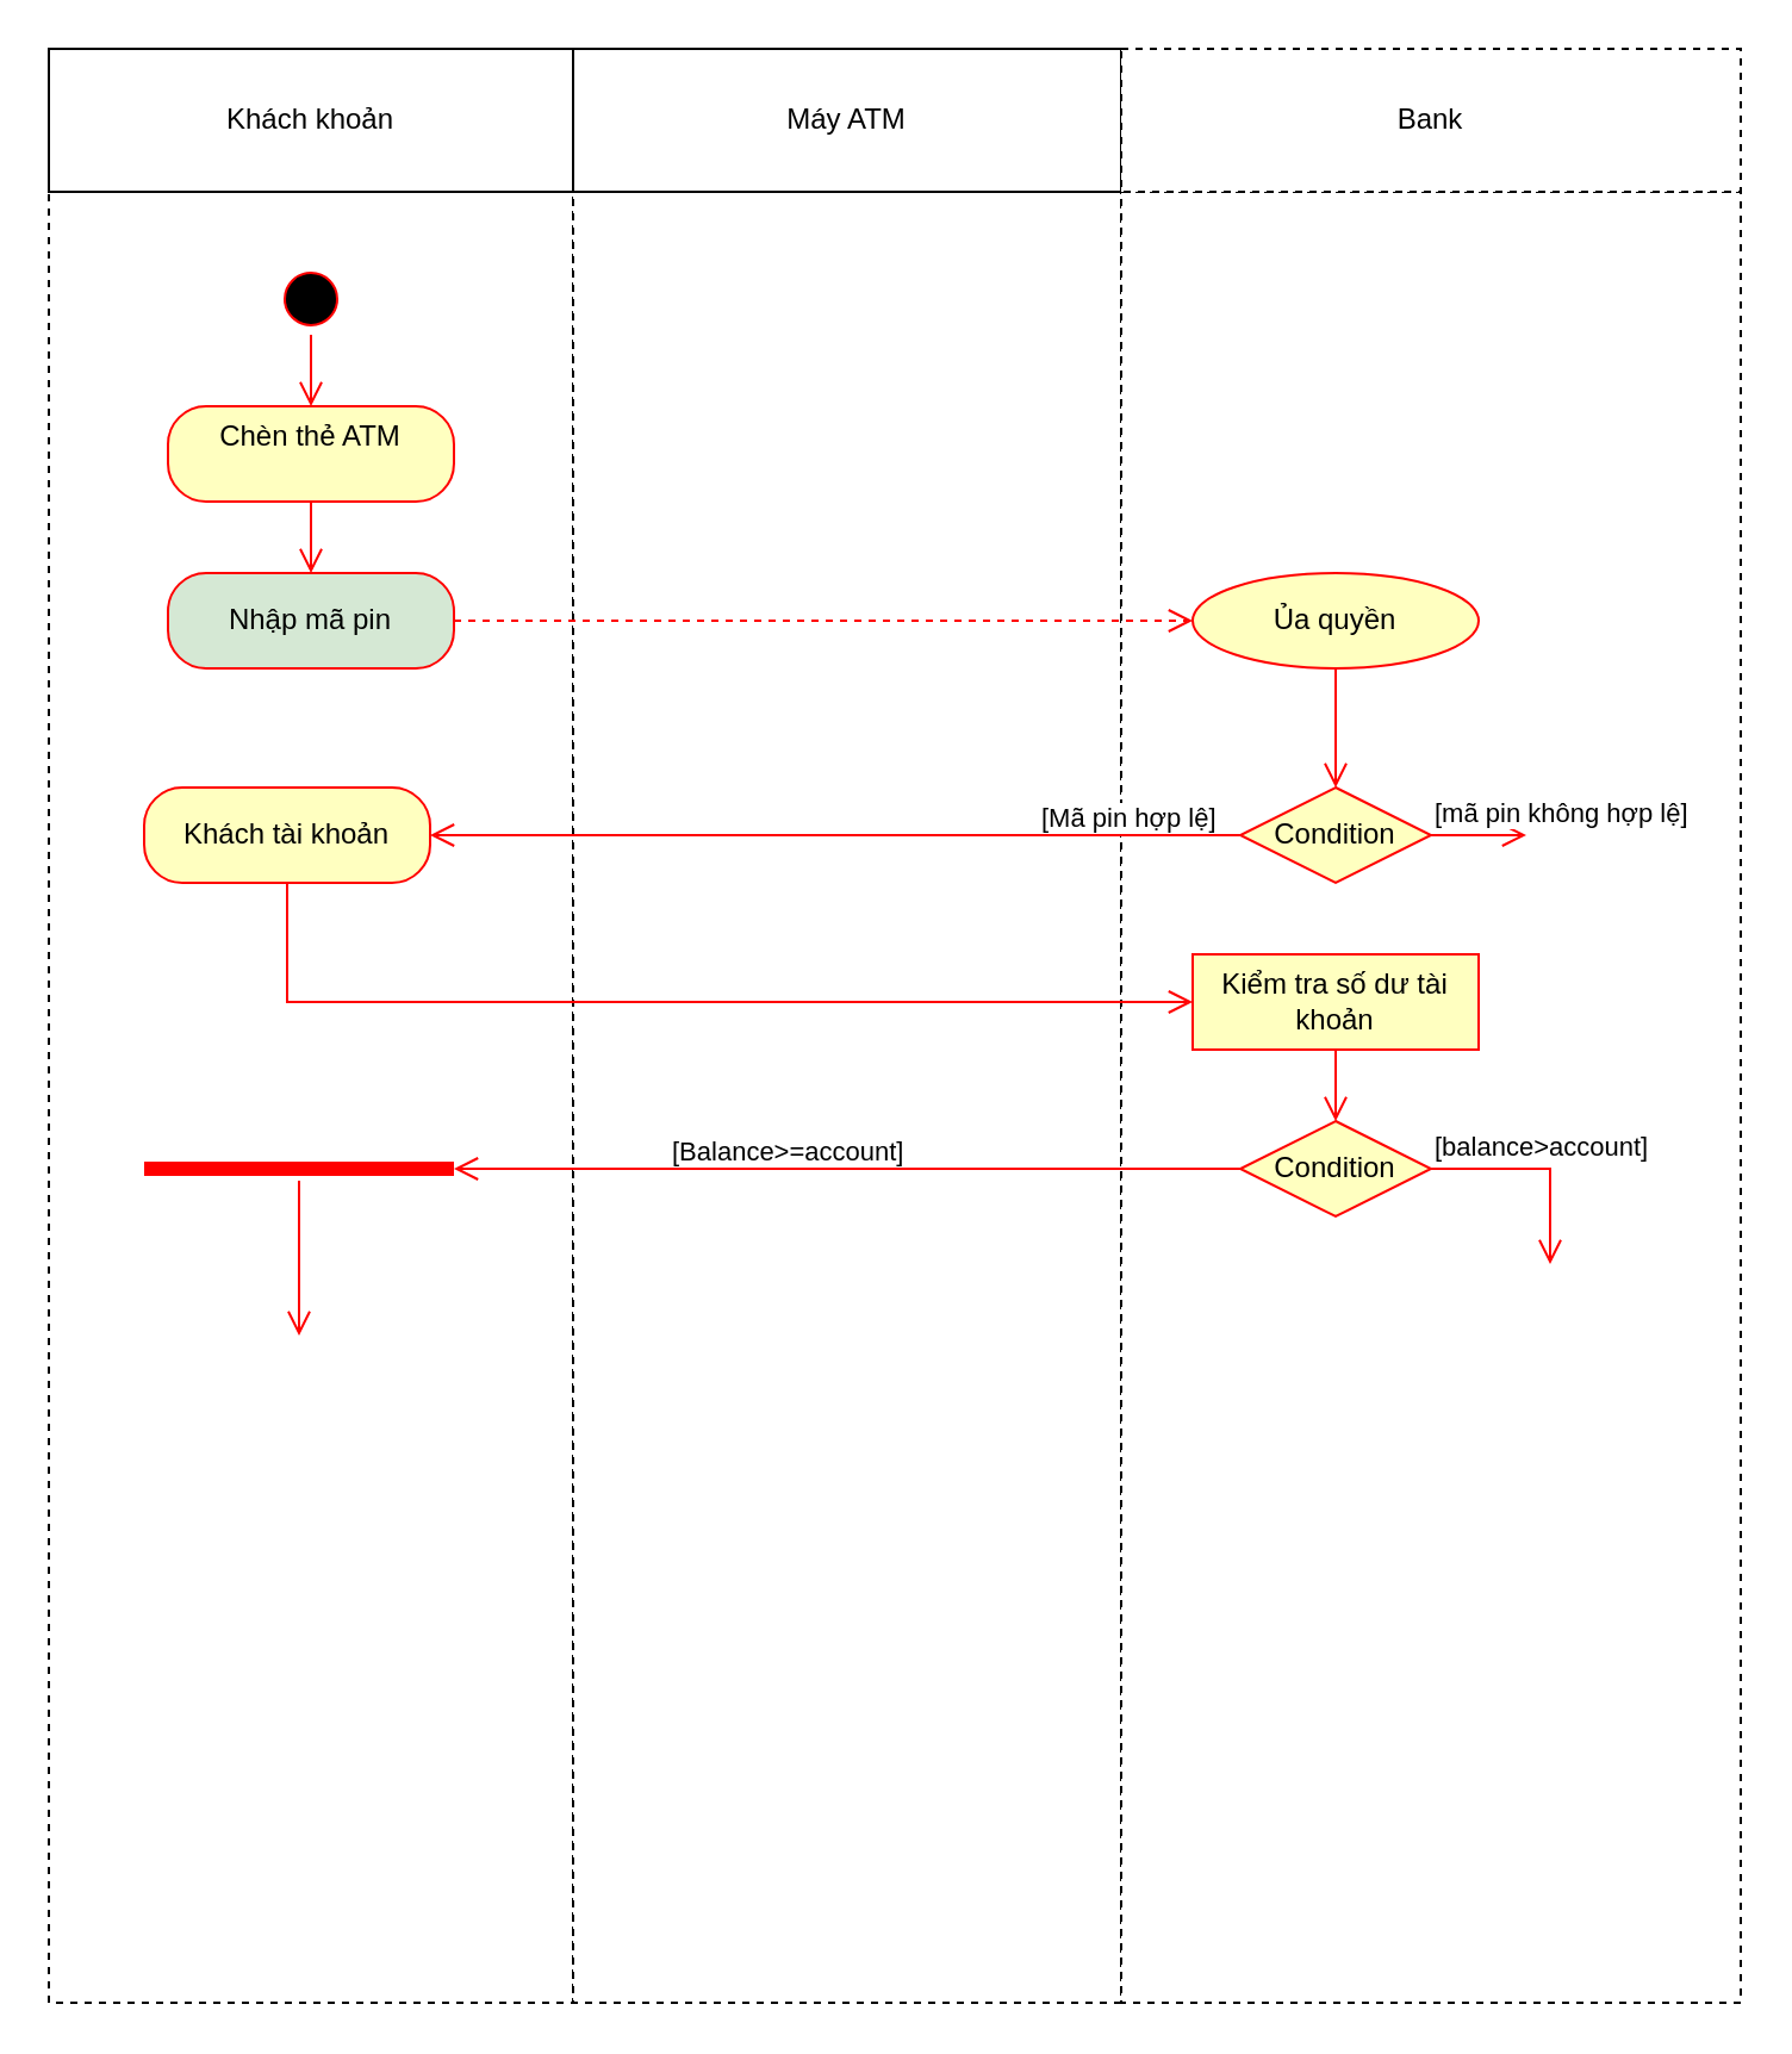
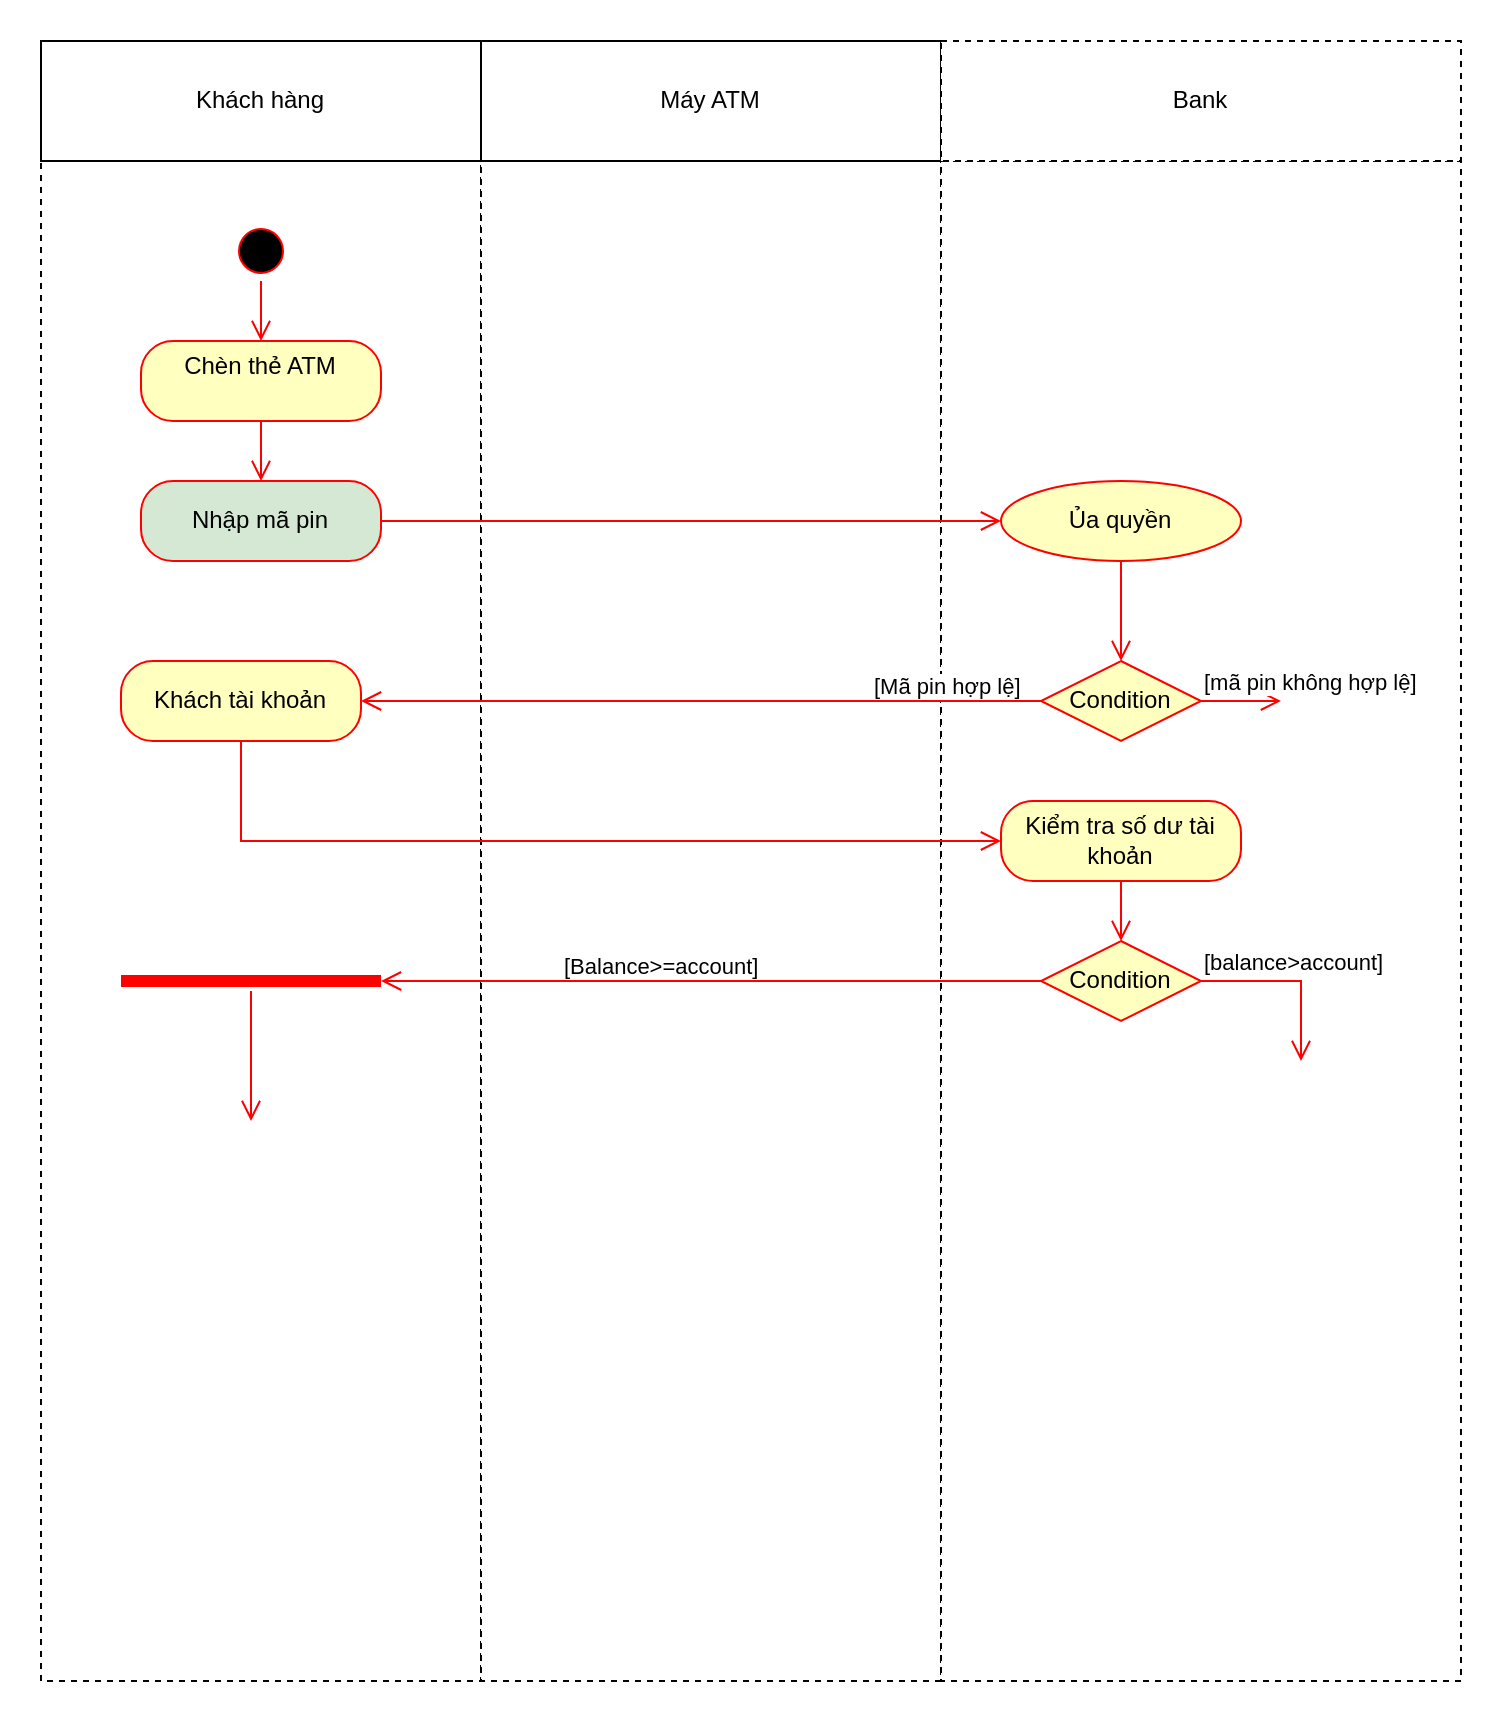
  <mxCell id="0" />
  <mxCell id="1" parent="0" />
  <mxCell id="2" value="" style="rounded=0;whiteSpace=wrap;html=1;dashed=1;" vertex="1" parent="1"><mxGeometry x="20" y="80" width="220" height="760" as="geometry" /></mxCell>
  <mxCell id="3" value="" style="rounded=0;whiteSpace=wrap;html=1;dashed=1;" vertex="1" parent="1"><mxGeometry x="240" y="80" width="230" height="760" as="geometry" /></mxCell>
  <mxCell id="4" value="" style="rounded=0;whiteSpace=wrap;html=1;dashed=1;" vertex="1" parent="1"><mxGeometry x="470" y="80" width="260" height="760" as="geometry" /></mxCell>
- <mxCell id="5" value="Khách khoản" style="rounded=0;whiteSpace=wrap;html=1;" vertex="1" parent="1"><mxGeometry x="20" y="20" width="220" height="60" as="geometry" /></mxCell>
+ <mxCell id="5" value="Khách hàng" style="rounded=0;whiteSpace=wrap;html=1;" vertex="1" parent="1"><mxGeometry x="20" y="20" width="220" height="60" as="geometry" /></mxCell>
  <mxCell id="6" value="Máy ATM" style="rounded=0;whiteSpace=wrap;html=1;" vertex="1" parent="1"><mxGeometry x="240" y="20" width="230" height="60" as="geometry" /></mxCell>
  <mxCell id="7" value="Bank" style="rounded=0;whiteSpace=wrap;html=1;dashed=1;" vertex="1" parent="1"><mxGeometry x="470" y="20" width="260" height="60" as="geometry" /></mxCell>
  <mxCell id="8" value="" style="ellipse;html=1;shape=startState;fillColor=#000000;strokeColor=#ff0000;" vertex="1" parent="1"><mxGeometry x="115" y="110" width="30" height="30" as="geometry" /></mxCell>
  <mxCell id="9" value="" style="edgeStyle=orthogonalEdgeStyle;html=1;verticalAlign=bottom;endArrow=open;endSize=8;strokeColor=#ff0000;rounded=0;entryX=0.5;entryY=0;entryDx=0;entryDy=0;" edge="1" source="8" parent="1" target="10"><mxGeometry relative="1" as="geometry"><mxPoint x="130" y="200" as="targetPoint" /></mxGeometry></mxCell>
  <mxCell id="10" value="Chèn thẻ ATM&lt;br&gt;&lt;div&gt;&lt;span style=&quot;color: rgba(0, 0, 0, 0); font-family: monospace; font-size: 0px; text-align: start; text-wrap-mode: nowrap;&quot;&gt;&lt;br&gt;&lt;/span&gt;&lt;/div&gt;" style="rounded=1;whiteSpace=wrap;html=1;arcSize=40;fontColor=#000000;fillColor=#ffffc0;strokeColor=#ff0000;" vertex="1" parent="1"><mxGeometry x="70" y="170" width="120" height="40" as="geometry" /></mxCell>
  <mxCell id="11" value="" style="edgeStyle=orthogonalEdgeStyle;html=1;verticalAlign=bottom;endArrow=open;endSize=8;strokeColor=#ff0000;rounded=0;entryX=0.5;entryY=0;entryDx=0;entryDy=0;" edge="1" source="10" parent="1" target="12"><mxGeometry relative="1" as="geometry"><mxPoint x="130" y="300" as="targetPoint" /><Array as="points" /></mxGeometry></mxCell>
  <mxCell id="12" value="Nhập mã pin" style="rounded=1;whiteSpace=wrap;html=1;arcSize=40;fontColor=#000000;fillColor=#d5e8d4;strokeColor=#ff0000;" vertex="1" parent="1"><mxGeometry x="70" y="240" width="120" height="40" as="geometry" /></mxCell>
- <mxCell id="13" value="" style="edgeStyle=orthogonalEdgeStyle;html=1;verticalAlign=bottom;endArrow=open;endSize=8;strokeColor=#ff0000;rounded=0;exitX=1;exitY=0.5;exitDx=0;exitDy=0;entryX=0;entryY=0.5;entryDx=0;entryDy=0;dashed=1;" edge="1" source="12" parent="1" target="14"><mxGeometry relative="1" as="geometry"><mxPoint x="310" y="300" as="targetPoint" /></mxGeometry></mxCell>
+ <mxCell id="13" value="" style="edgeStyle=orthogonalEdgeStyle;html=1;verticalAlign=bottom;endArrow=open;endSize=8;strokeColor=#ff0000;rounded=0;exitX=1;exitY=0.5;exitDx=0;exitDy=0;entryX=0;entryY=0.5;entryDx=0;entryDy=0;" edge="1" source="12" parent="1" target="14"><mxGeometry relative="1" as="geometry"><mxPoint x="310" y="300" as="targetPoint" /></mxGeometry></mxCell>
  <mxCell id="14" value="Ủa quyền" style="ellipse;whiteSpace=wrap;html=1;arcSize=40;fontColor=#000000;fillColor=#ffffc0;strokeColor=#ff0000;" vertex="1" parent="1"><mxGeometry x="500" y="240" width="120" height="40" as="geometry" /></mxCell>
  <mxCell id="15" value="" style="edgeStyle=orthogonalEdgeStyle;html=1;verticalAlign=bottom;endArrow=open;endSize=8;strokeColor=#ff0000;rounded=0;entryX=0.5;entryY=0;entryDx=0;entryDy=0;" edge="1" source="14" parent="1" target="16"><mxGeometry relative="1" as="geometry"><mxPoint x="580" y="365" as="targetPoint" /></mxGeometry></mxCell>
  <mxCell id="16" value="Condition" style="rhombus;whiteSpace=wrap;html=1;fontColor=#000000;fillColor=#ffffc0;strokeColor=#ff0000;" vertex="1" parent="1"><mxGeometry x="520" y="330" width="80" height="40" as="geometry" /></mxCell>
  <mxCell id="17" value="[mã pin không hợp lệ]" style="edgeStyle=orthogonalEdgeStyle;html=1;align=left;verticalAlign=bottom;endArrow=open;endSize=8;strokeColor=#ff0000;rounded=0;" edge="1" source="16" parent="1"><mxGeometry x="-1" relative="1" as="geometry"><mxPoint x="640" y="350" as="targetPoint" /></mxGeometry></mxCell>
  <mxCell id="18" value="[Mã pin hợp lệ]" style="edgeStyle=orthogonalEdgeStyle;html=1;align=left;verticalAlign=top;endArrow=open;endSize=8;strokeColor=#ff0000;rounded=0;" edge="1" source="16" parent="1"><mxGeometry x="-0.5" y="-20" relative="1" as="geometry"><mxPoint x="180" y="350" as="targetPoint" /><Array as="points"><mxPoint x="180" y="350" /></Array><mxPoint as="offset" /></mxGeometry></mxCell>
  <mxCell id="19" value="Khách tài khoản" style="rounded=1;whiteSpace=wrap;html=1;arcSize=40;fontColor=#000000;fillColor=#ffffc0;strokeColor=#ff0000;" vertex="1" parent="1"><mxGeometry x="60" y="330" width="120" height="40" as="geometry" /></mxCell>
  <mxCell id="20" value="" style="edgeStyle=orthogonalEdgeStyle;html=1;verticalAlign=bottom;endArrow=open;endSize=8;strokeColor=#ff0000;rounded=0;exitX=0.5;exitY=1;exitDx=0;exitDy=0;entryX=0;entryY=0.5;entryDx=0;entryDy=0;" edge="1" parent="1" source="19" target="21"><mxGeometry relative="1" as="geometry"><mxPoint x="455" y="430" as="targetPoint" /><mxPoint x="145" y="430" as="sourcePoint" /></mxGeometry></mxCell>
- <mxCell id="21" value="Kiểm tra số dư tài khoản" style="whiteSpace=wrap;html=1;arcSize=40;fontColor=#000000;fillColor=#ffffc0;strokeColor=#ff0000;rounded=0;" vertex="1" parent="1"><mxGeometry x="500" y="400" width="120" height="40" as="geometry" /></mxCell>
+ <mxCell id="21" value="Kiểm tra số dư tài khoản" style="rounded=1;whiteSpace=wrap;html=1;arcSize=40;fontColor=#000000;fillColor=#ffffc0;strokeColor=#ff0000;" vertex="1" parent="1"><mxGeometry x="500" y="400" width="120" height="40" as="geometry" /></mxCell>
  <mxCell id="22" value="" style="edgeStyle=orthogonalEdgeStyle;html=1;verticalAlign=bottom;endArrow=open;endSize=8;strokeColor=#ff0000;rounded=0;" edge="1" source="21" parent="1"><mxGeometry relative="1" as="geometry"><mxPoint x="560" y="470" as="targetPoint" /></mxGeometry></mxCell>
  <mxCell id="23" value="Condition" style="rhombus;whiteSpace=wrap;html=1;fontColor=#000000;fillColor=#ffffc0;strokeColor=#ff0000;" vertex="1" parent="1"><mxGeometry x="520" y="470" width="80" height="40" as="geometry" /></mxCell>
  <mxCell id="24" value="[balance&amp;gt;account]" style="edgeStyle=orthogonalEdgeStyle;html=1;align=left;verticalAlign=bottom;endArrow=open;endSize=8;strokeColor=#ff0000;rounded=0;exitX=1;exitY=0.5;exitDx=0;exitDy=0;" edge="1" source="23" parent="1"><mxGeometry x="-1" relative="1" as="geometry"><mxPoint x="650" y="530" as="targetPoint" /><Array as="points"><mxPoint x="650" y="490" /><mxPoint x="650" y="530" /></Array></mxGeometry></mxCell>
  <mxCell id="25" value="[Balance&amp;gt;=account]" style="edgeStyle=orthogonalEdgeStyle;html=1;align=left;verticalAlign=top;endArrow=open;endSize=8;strokeColor=#ff0000;rounded=0;entryX=1;entryY=0.5;entryDx=0;entryDy=0;entryPerimeter=0;" edge="1" source="23" parent="1" target="26"><mxGeometry x="0.455" y="-20" relative="1" as="geometry"><mxPoint x="400" y="490" as="targetPoint" /><mxPoint as="offset" /></mxGeometry></mxCell>
  <mxCell id="26" value="" style="shape=line;html=1;strokeWidth=6;strokeColor=#ff0000;" vertex="1" parent="1"><mxGeometry x="60" y="485" width="130" height="10" as="geometry" /></mxCell>
  <mxCell id="27" value="" style="edgeStyle=orthogonalEdgeStyle;html=1;verticalAlign=bottom;endArrow=open;endSize=8;strokeColor=#ff0000;rounded=0;" edge="1" source="26" parent="1"><mxGeometry relative="1" as="geometry"><mxPoint x="125" y="560" as="targetPoint" /><Array as="points"><mxPoint x="125" y="560" /></Array></mxGeometry></mxCell>
